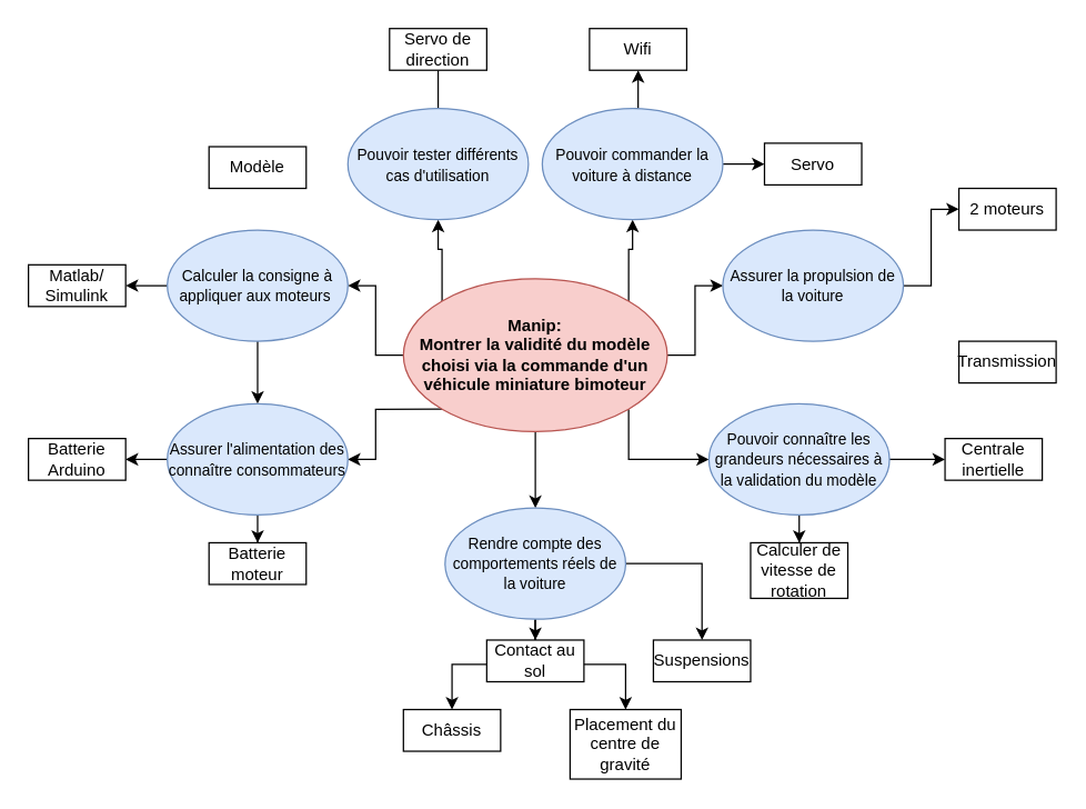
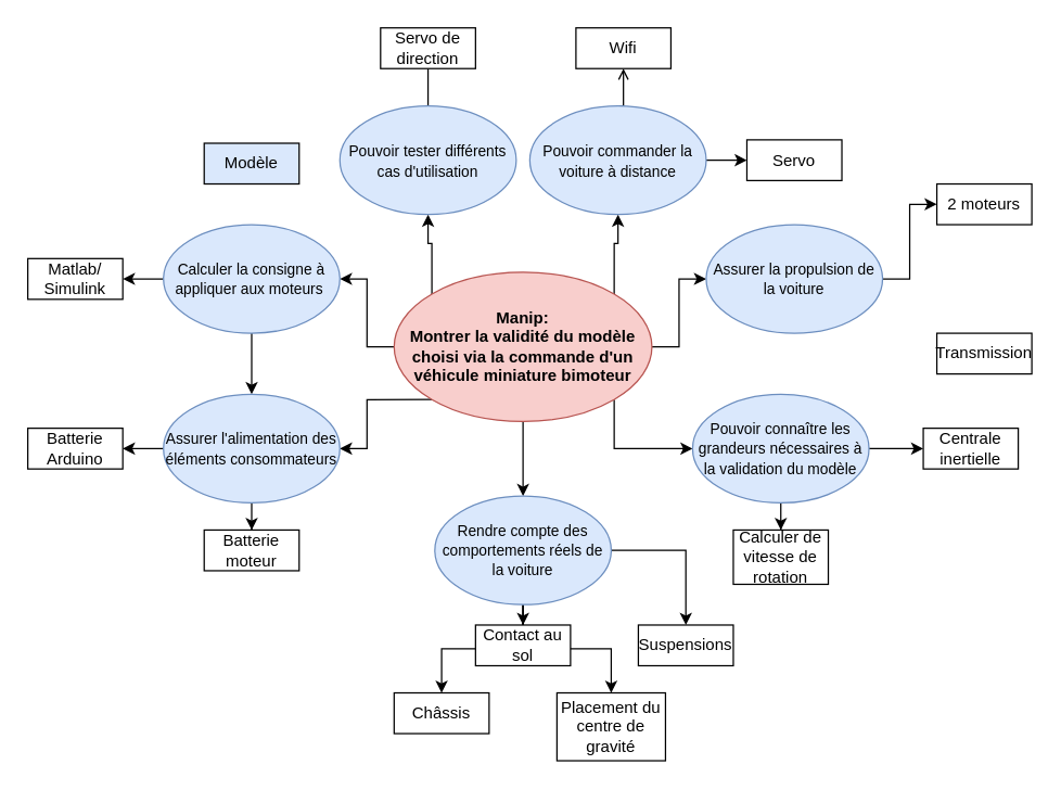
  <mxCell id="0" />
  <mxCell id="1" parent="0" />
  <mxCell id="2" style="edgeStyle=orthogonalEdgeStyle;rounded=0;orthogonalLoop=1;jettySize=auto;html=1;entryX=0.5;entryY=0;entryDx=0;entryDy=0;" edge="1" parent="1" source="9" target="26"><mxGeometry relative="1" as="geometry" /></mxCell>
  <mxCell id="3" style="edgeStyle=orthogonalEdgeStyle;rounded=0;orthogonalLoop=1;jettySize=auto;html=1;entryX=0;entryY=0.5;entryDx=0;entryDy=0;" edge="1" parent="1" source="9" target="44"><mxGeometry relative="1" as="geometry" /></mxCell>
  <mxCell id="4" style="edgeStyle=orthogonalEdgeStyle;rounded=0;orthogonalLoop=1;jettySize=auto;html=1;exitX=1;exitY=0;exitDx=0;exitDy=0;" edge="1" parent="1" source="9" target="12"><mxGeometry relative="1" as="geometry" /></mxCell>
  <mxCell id="5" style="edgeStyle=orthogonalEdgeStyle;rounded=0;orthogonalLoop=1;jettySize=auto;html=1;entryX=1;entryY=0.5;entryDx=0;entryDy=0;" edge="1" parent="1" source="9" target="18"><mxGeometry relative="1" as="geometry" /></mxCell>
  <mxCell id="6" style="edgeStyle=orthogonalEdgeStyle;rounded=0;orthogonalLoop=1;jettySize=auto;html=1;exitX=0;exitY=1;exitDx=0;exitDy=0;entryX=1;entryY=0.5;entryDx=0;entryDy=0;" edge="1" parent="1" source="9" target="21"><mxGeometry relative="1" as="geometry" /></mxCell>
  <mxCell id="7" style="edgeStyle=orthogonalEdgeStyle;rounded=0;orthogonalLoop=1;jettySize=auto;html=1;exitX=0;exitY=0;exitDx=0;exitDy=0;entryX=0.5;entryY=1;entryDx=0;entryDy=0;" edge="1" parent="1" source="9" target="37"><mxGeometry relative="1" as="geometry" /></mxCell>
  <mxCell id="8" style="edgeStyle=orthogonalEdgeStyle;rounded=0;orthogonalLoop=1;jettySize=auto;html=1;exitX=1;exitY=1;exitDx=0;exitDy=0;entryX=0;entryY=0.5;entryDx=0;entryDy=0;" edge="1" parent="1" source="9" target="15"><mxGeometry relative="1" as="geometry"><Array as="points"><mxPoint x="452" y="330" /></Array></mxGeometry></mxCell>
  <mxCell id="9" value="&lt;b&gt;Manip:&lt;/b&gt;&lt;div&gt;&lt;b&gt;Montrer la validité du modèle choisi via la commande d'un véhicule miniature bimoteur&lt;/b&gt;&lt;/div&gt;" style="ellipse;whiteSpace=wrap;html=1;fillColor=#f8cecc;strokeColor=#b85450;" vertex="1" parent="1"><mxGeometry x="290" y="200" width="190" height="110" as="geometry" /></mxCell>
  <mxCell id="10" style="edgeStyle=orthogonalEdgeStyle;rounded=0;orthogonalLoop=1;jettySize=auto;html=1;entryX=0;entryY=0.5;entryDx=0;entryDy=0;" edge="1" parent="1" source="12" target="34"><mxGeometry relative="1" as="geometry" /></mxCell>
- <mxCell id="11" style="edgeStyle=orthogonalEdgeStyle;rounded=0;orthogonalLoop=1;jettySize=auto;html=1;exitX=0.5;exitY=0;exitDx=0;exitDy=0;entryX=0.5;entryY=1;entryDx=0;entryDy=0;" edge="1" parent="1" source="12" target="33"><mxGeometry relative="1" as="geometry" /></mxCell>
+ <mxCell id="11" style="edgeStyle=orthogonalEdgeStyle;rounded=0;orthogonalLoop=1;jettySize=auto;html=1;exitX=0.5;exitY=0;exitDx=0;exitDy=0;entryX=0.5;entryY=1;entryDx=0;entryDy=0;endArrow=open;" edge="1" parent="1" source="12" target="33"><mxGeometry relative="1" as="geometry" /></mxCell>
  <mxCell id="12" value="&lt;font style=&quot;font-size: 11px;&quot;&gt;Pouvoir commander la voiture à distance&lt;/font&gt;" style="ellipse;whiteSpace=wrap;html=1;fillColor=#dae8fc;strokeColor=#6c8ebf;" vertex="1" parent="1"><mxGeometry x="390" y="77.5" width="130" height="80" as="geometry" /></mxCell>
  <mxCell id="13" style="edgeStyle=orthogonalEdgeStyle;rounded=0;orthogonalLoop=1;jettySize=auto;html=1;entryX=0.5;entryY=0;entryDx=0;entryDy=0;" edge="1" parent="1" source="15" target="32"><mxGeometry relative="1" as="geometry" /></mxCell>
  <mxCell id="14" style="edgeStyle=orthogonalEdgeStyle;rounded=0;orthogonalLoop=1;jettySize=auto;html=1;entryX=0;entryY=0.5;entryDx=0;entryDy=0;" edge="1" parent="1" source="15" target="31"><mxGeometry relative="1" as="geometry" /></mxCell>
  <mxCell id="15" value="&lt;font style=&quot;font-size: 11px;&quot;&gt;Pouvoir connaître les grandeurs nécessaires à la validation du modèle&lt;/font&gt;" style="ellipse;whiteSpace=wrap;html=1;fillColor=#dae8fc;strokeColor=#6c8ebf;" vertex="1" parent="1"><mxGeometry x="510" y="290" width="130" height="80" as="geometry" /></mxCell>
  <mxCell id="16" style="edgeStyle=orthogonalEdgeStyle;rounded=0;orthogonalLoop=1;jettySize=auto;html=1;" edge="1" parent="1" source="18" target="21"><mxGeometry relative="1" as="geometry" /></mxCell>
  <mxCell id="17" style="edgeStyle=orthogonalEdgeStyle;rounded=0;orthogonalLoop=1;jettySize=auto;html=1;entryX=1;entryY=0.5;entryDx=0;entryDy=0;" edge="1" parent="1" source="18" target="35"><mxGeometry relative="1" as="geometry" /></mxCell>
  <mxCell id="18" value="&lt;font style=&quot;font-size: 11px;&quot;&gt;Calculer la consigne à appliquer aux moteurs&amp;nbsp;&lt;/font&gt;" style="ellipse;whiteSpace=wrap;html=1;fillColor=#dae8fc;strokeColor=#6c8ebf;" vertex="1" parent="1"><mxGeometry x="120" y="165" width="130" height="80" as="geometry" /></mxCell>
  <mxCell id="19" style="edgeStyle=orthogonalEdgeStyle;rounded=0;orthogonalLoop=1;jettySize=auto;html=1;entryX=0.5;entryY=0;entryDx=0;entryDy=0;" edge="1" parent="1" source="21" target="30"><mxGeometry relative="1" as="geometry" /></mxCell>
  <mxCell id="20" style="edgeStyle=orthogonalEdgeStyle;rounded=0;orthogonalLoop=1;jettySize=auto;html=1;exitX=0;exitY=0.5;exitDx=0;exitDy=0;entryX=1;entryY=0.5;entryDx=0;entryDy=0;" edge="1" parent="1" source="21" target="29"><mxGeometry relative="1" as="geometry" /></mxCell>
- <mxCell id="21" value="&lt;font style=&quot;font-size: 11px;&quot;&gt;Assurer l'alimentation des connaître consommateurs&lt;/font&gt;" style="ellipse;whiteSpace=wrap;html=1;fillColor=#dae8fc;strokeColor=#6c8ebf;" vertex="1" parent="1"><mxGeometry x="120" y="290" width="130" height="80" as="geometry" /></mxCell>
+ <mxCell id="21" value="&lt;font style=&quot;font-size: 11px;&quot;&gt;Assurer l'alimentation des éléments consommateurs&lt;/font&gt;" style="ellipse;whiteSpace=wrap;html=1;fillColor=#dae8fc;strokeColor=#6c8ebf;" vertex="1" parent="1"><mxGeometry x="120" y="290" width="130" height="80" as="geometry" /></mxCell>
  <mxCell id="22" style="edgeStyle=orthogonalEdgeStyle;rounded=0;orthogonalLoop=1;jettySize=auto;html=1;entryX=0.5;entryY=0;entryDx=0;entryDy=0;" edge="1" parent="1" source="26" target="27"><mxGeometry relative="1" as="geometry" /></mxCell>
  <mxCell id="23" style="edgeStyle=orthogonalEdgeStyle;rounded=0;orthogonalLoop=1;jettySize=auto;html=1;" edge="1" parent="1" source="26" target="28"><mxGeometry relative="1" as="geometry" /></mxCell>
  <mxCell id="24" style="edgeStyle=orthogonalEdgeStyle;rounded=0;orthogonalLoop=1;jettySize=auto;html=1;entryX=0.5;entryY=0;entryDx=0;entryDy=0;" edge="1" parent="1" source="26" target="41"><mxGeometry relative="1" as="geometry" /></mxCell>
  <mxCell id="25" style="edgeStyle=orthogonalEdgeStyle;rounded=0;orthogonalLoop=1;jettySize=auto;html=1;" edge="1" parent="1" source="26" target="42"><mxGeometry relative="1" as="geometry" /></mxCell>
  <mxCell id="26" value="&lt;span style=&quot;font-size: 11px;&quot;&gt;Rendre compte des comportements réels de la voiture&lt;/span&gt;" style="ellipse;whiteSpace=wrap;html=1;fillColor=#dae8fc;strokeColor=#6c8ebf;" vertex="1" parent="1"><mxGeometry x="320" y="365" width="130" height="80" as="geometry" /></mxCell>
  <mxCell id="27" value="Suspensions" style="whiteSpace=wrap;html=1;" vertex="1" parent="1"><mxGeometry x="470" y="460" width="70" height="30" as="geometry" /></mxCell>
  <mxCell id="28" value="Contact au sol" style="whiteSpace=wrap;html=1;" vertex="1" parent="1"><mxGeometry x="350" y="460" width="70" height="30" as="geometry" /></mxCell>
  <mxCell id="29" value="Batterie Arduino" style="whiteSpace=wrap;html=1;" vertex="1" parent="1"><mxGeometry x="20" y="315" width="70" height="30" as="geometry" /></mxCell>
  <mxCell id="30" value="Batterie moteur" style="whiteSpace=wrap;html=1;" vertex="1" parent="1"><mxGeometry x="150" y="390" width="70" height="30" as="geometry" /></mxCell>
  <mxCell id="31" value="Centrale inertielle&lt;span style=&quot;color: rgba(0, 0, 0, 0); font-family: monospace; font-size: 0px; text-align: start; text-wrap: nowrap;&quot;&gt;%3CmxGraphModel%3E%3Croot%3E%3CmxCell%20id%3D%220%22%2F%3E%3CmxCell%20id%3D%221%22%20parent%3D%220%22%2F%3E%3CmxCell%20id%3D%222%22%20value%3D%22Suspensions%22%20style%3D%22whiteSpace%3Dwrap%3Bhtml%3D1%3B%22%20vertex%3D%221%22%20parent%3D%221%22%3E%3CmxGeometry%20x%3D%22450%22%20y%3D%22700%22%20width%3D%2270%22%20height%3D%2230%22%20as%3D%22geometry%22%2F%3E%3C%2FmxCell%3E%3C%2Froot%3E%3C%2FmxGraphModel%3E&lt;/span&gt;" style="whiteSpace=wrap;html=1;" vertex="1" parent="1"><mxGeometry x="680" y="315" width="70" height="30" as="geometry" /></mxCell>
  <mxCell id="32" value="Calculer de vitesse de rotation" style="whiteSpace=wrap;html=1;" vertex="1" parent="1"><mxGeometry x="540" y="390" width="70" height="40" as="geometry" /></mxCell>
  <mxCell id="33" value="Wifi" style="whiteSpace=wrap;html=1;" vertex="1" parent="1"><mxGeometry x="424" y="20" width="70" height="30" as="geometry" /></mxCell>
  <mxCell id="34" value="Servo" style="whiteSpace=wrap;html=1;" vertex="1" parent="1"><mxGeometry x="550" y="102.5" width="70" height="30" as="geometry" /></mxCell>
  <mxCell id="35" value="Matlab&lt;span style=&quot;background-color: initial;&quot;&gt;/&lt;/span&gt;&lt;div&gt;&lt;span style=&quot;background-color: initial;&quot;&gt;Simulink&lt;/span&gt;&lt;/div&gt;" style="whiteSpace=wrap;html=1;" vertex="1" parent="1"><mxGeometry x="20" y="190" width="70" height="30" as="geometry" /></mxCell>
  <mxCell id="36" style="edgeStyle=orthogonalEdgeStyle;rounded=0;orthogonalLoop=1;jettySize=auto;html=1;entryX=0.5;entryY=1;entryDx=0;entryDy=0;endArrow=none;" edge="1" parent="1" source="37" target="38"><mxGeometry relative="1" as="geometry" /></mxCell>
  <mxCell id="37" value="&lt;span style=&quot;font-size: 11px;&quot;&gt;Pouvoir tester différents cas d'utilisation&lt;/span&gt;" style="ellipse;whiteSpace=wrap;html=1;fillColor=#dae8fc;strokeColor=#6c8ebf;" vertex="1" parent="1"><mxGeometry x="250" y="77.5" width="130" height="80" as="geometry" /></mxCell>
  <mxCell id="38" value="Servo de direction" style="whiteSpace=wrap;html=1;" vertex="1" parent="1"><mxGeometry x="280" y="20" width="70" height="30" as="geometry" /></mxCell>
- <mxCell id="39" value="Modèle" style="whiteSpace=wrap;html=1;" vertex="1" parent="1"><mxGeometry x="150" y="105" width="70" height="30" as="geometry" /></mxCell>
+ <mxCell id="39" value="Modèle" style="whiteSpace=wrap;html=1;fillColor=#dae8fc;" vertex="1" parent="1"><mxGeometry x="150" y="105" width="70" height="30" as="geometry" /></mxCell>
  <mxCell id="40" value="Transmission" style="whiteSpace=wrap;html=1;" vertex="1" parent="1"><mxGeometry x="690" y="245" width="70" height="30" as="geometry" /></mxCell>
  <mxCell id="41" value="Châssis" style="whiteSpace=wrap;html=1;" vertex="1" parent="1"><mxGeometry x="290" y="510" width="70" height="30" as="geometry" /></mxCell>
  <mxCell id="42" value="Placement du centre de gravité" style="whiteSpace=wrap;html=1;" vertex="1" parent="1"><mxGeometry x="410" y="510" width="80" height="50" as="geometry" /></mxCell>
  <mxCell id="43" style="edgeStyle=orthogonalEdgeStyle;rounded=0;orthogonalLoop=1;jettySize=auto;html=1;entryX=0;entryY=0.5;entryDx=0;entryDy=0;" edge="1" parent="1" source="44" target="45"><mxGeometry relative="1" as="geometry" /></mxCell>
  <mxCell id="44" value="&lt;font style=&quot;font-size: 11px;&quot;&gt;Assurer la propulsion de la voiture&lt;/font&gt;" style="ellipse;whiteSpace=wrap;html=1;fillColor=#dae8fc;strokeColor=#6c8ebf;" vertex="1" parent="1"><mxGeometry x="520" y="165" width="130" height="80" as="geometry" /></mxCell>
  <mxCell id="45" value="2 moteurs" style="whiteSpace=wrap;html=1;" vertex="1" parent="1"><mxGeometry x="690" y="135" width="70" height="30" as="geometry" /></mxCell>
